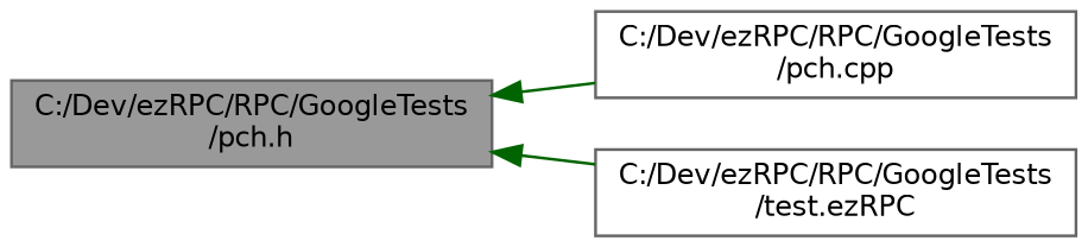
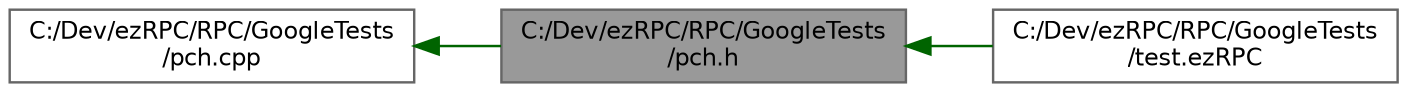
  digraph {
    rankdir=LR
    node [color=grey40 fillcolor=white fontname=Helvetica fontsize=10 shape=box style=filled]
    edge [color=darkgreen dir=back fontname=Helvetica fontsize=10 labelfontname=Helvetica labelfontsize=10 style=solid]
    n1 [color=gray40 fillcolor=grey60 fontcolor=black height=0.2 label="C:/Dev/ezRPC/RPC/GoogleTests\l/pch.h" width=0.4]
    n2 [height=0.2 label="C:/Dev/ezRPC/RPC/GoogleTests\l/pch.cpp" width=0.4]
    n3 [height=0.2 label="C:/Dev/ezRPC/RPC/GoogleTests\l/test.ezRPC" width=0.4]
-   n1 -> n2
+   n2 -> n1
    n1 -> n3
  }
